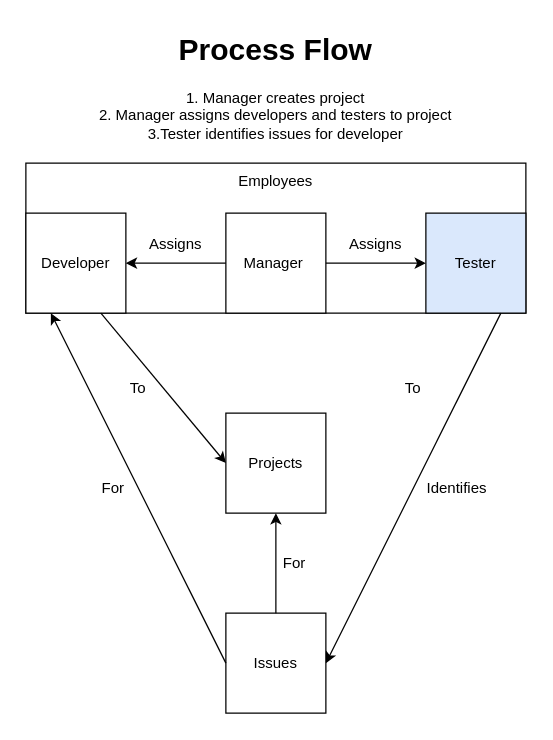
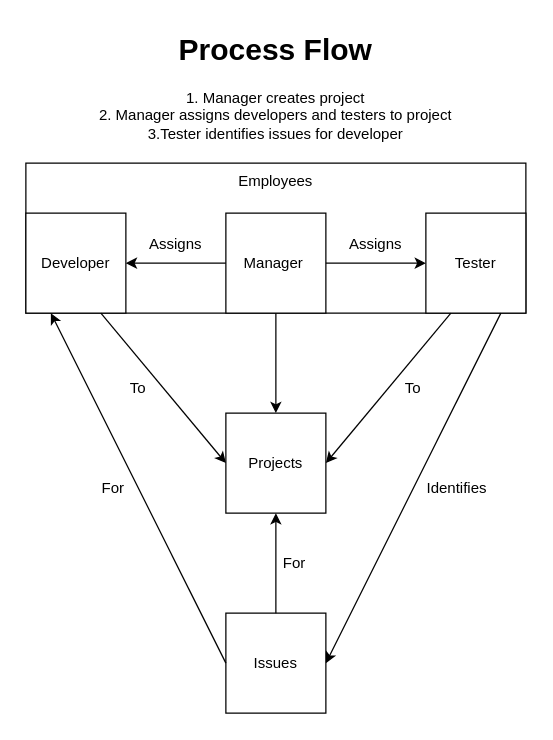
  <mxCell id="0" />
  <mxCell id="1" parent="0" />
  <mxCell id="2" value="Projects" style="rounded=0;whiteSpace=wrap;html=1;" vertex="1" parent="1"><mxGeometry x="180" y="330" width="80" height="80" as="geometry" /></mxCell>
  <mxCell id="3" value="" style="rounded=0;whiteSpace=wrap;html=1;" vertex="1" parent="1"><mxGeometry x="20" y="130" width="400" height="120" as="geometry" /></mxCell>
  <mxCell id="4" value="Employees" style="text;html=1;strokeColor=none;fillColor=none;align=center;verticalAlign=middle;whiteSpace=wrap;rounded=0;" vertex="1" parent="1"><mxGeometry x="20" y="130" width="400" height="30" as="geometry" /></mxCell>
  <mxCell id="5" value="Manager&amp;nbsp;" style="rounded=0;whiteSpace=wrap;html=1;fontStyle=0" vertex="1" parent="1"><mxGeometry x="180" y="170" width="80" height="80" as="geometry" /></mxCell>
  <mxCell id="6" value="Developer" style="rounded=0;whiteSpace=wrap;html=1;" vertex="1" parent="1"><mxGeometry x="20" y="170" width="80" height="80" as="geometry" /></mxCell>
- <mxCell id="7" value="Tester" style="rounded=0;whiteSpace=wrap;html=1;fillColor=#dae8fc;" vertex="1" parent="1"><mxGeometry x="340" y="170" width="80" height="80" as="geometry" /></mxCell>
+ <mxCell id="7" value="Tester" style="rounded=0;whiteSpace=wrap;html=1;" vertex="1" parent="1"><mxGeometry x="340" y="170" width="80" height="80" as="geometry" /></mxCell>
+ <mxCell id="8" value="" style="endArrow=classic;html=1;rounded=0;exitX=0.5;exitY=1;exitDx=0;exitDy=0;entryX=0.5;entryY=0;entryDx=0;entryDy=0;" edge="1" parent="1" source="5" target="2"><mxGeometry width="50" height="50" relative="1" as="geometry"><mxPoint x="130" y="350" as="sourcePoint" /><mxPoint x="180" y="300" as="targetPoint" /></mxGeometry></mxCell>
  <mxCell id="9" value="" style="endArrow=classic;html=1;rounded=0;entryX=0;entryY=0.5;entryDx=0;entryDy=0;" edge="1" parent="1" target="7"><mxGeometry width="50" height="50" relative="1" as="geometry"><mxPoint x="260" y="210" as="sourcePoint" /><mxPoint x="370" y="260" as="targetPoint" /></mxGeometry></mxCell>
  <mxCell id="10" value="" style="endArrow=classic;html=1;rounded=0;entryX=1;entryY=0.5;entryDx=0;entryDy=0;exitX=0;exitY=0.5;exitDx=0;exitDy=0;" edge="1" parent="1" source="5" target="6"><mxGeometry width="50" height="50" relative="1" as="geometry"><mxPoint x="270" y="220" as="sourcePoint" /><mxPoint x="350" y="220" as="targetPoint" /></mxGeometry></mxCell>
  <mxCell id="11" value="Assigns" style="text;html=1;strokeColor=none;fillColor=none;align=center;verticalAlign=middle;whiteSpace=wrap;rounded=0;" vertex="1" parent="1"><mxGeometry x="100" y="180" width="80" height="30" as="geometry" /></mxCell>
  <mxCell id="12" value="Assigns" style="text;html=1;strokeColor=none;fillColor=none;align=center;verticalAlign=middle;whiteSpace=wrap;rounded=0;" vertex="1" parent="1"><mxGeometry x="260" y="180" width="80" height="30" as="geometry" /></mxCell>
  <mxCell id="13" value="" style="endArrow=classic;html=1;rounded=0;exitX=0.75;exitY=1;exitDx=0;exitDy=0;entryX=0;entryY=0.5;entryDx=0;entryDy=0;" edge="1" parent="1" source="6" target="2"><mxGeometry width="50" height="50" relative="1" as="geometry"><mxPoint x="390" y="410" as="sourcePoint" /><mxPoint x="440" y="360" as="targetPoint" /></mxGeometry></mxCell>
+ <mxCell id="14" value="" style="endArrow=classic;html=1;rounded=0;exitX=0.25;exitY=1;exitDx=0;exitDy=0;entryX=1;entryY=0.5;entryDx=0;entryDy=0;" edge="1" parent="1" source="7" target="2"><mxGeometry width="50" height="50" relative="1" as="geometry"><mxPoint x="360" y="250" as="sourcePoint" /><mxPoint x="460" y="350" as="targetPoint" /></mxGeometry></mxCell>
  <mxCell id="15" value="To" style="text;html=1;strokeColor=none;fillColor=none;align=center;verticalAlign=middle;whiteSpace=wrap;rounded=0;" vertex="1" parent="1"><mxGeometry x="310" y="290" width="40" height="40" as="geometry" /></mxCell>
  <mxCell id="16" value="To" style="text;html=1;strokeColor=none;fillColor=none;align=center;verticalAlign=middle;whiteSpace=wrap;rounded=0;" vertex="1" parent="1"><mxGeometry x="90" y="290" width="40" height="40" as="geometry" /></mxCell>
  <mxCell id="17" value="Issues" style="rounded=0;whiteSpace=wrap;html=1;" vertex="1" parent="1"><mxGeometry x="180" y="490" width="80" height="80" as="geometry" /></mxCell>
  <mxCell id="18" value="" style="endArrow=classic;html=1;rounded=0;exitX=0.75;exitY=1;exitDx=0;exitDy=0;entryX=1;entryY=0.5;entryDx=0;entryDy=0;" edge="1" parent="1" source="7" target="17"><mxGeometry width="50" height="50" relative="1" as="geometry"><mxPoint x="390" y="410" as="sourcePoint" /><mxPoint x="440" y="360" as="targetPoint" /></mxGeometry></mxCell>
  <mxCell id="19" value="Identifies" style="text;html=1;strokeColor=none;fillColor=none;align=center;verticalAlign=middle;whiteSpace=wrap;rounded=0;" vertex="1" parent="1"><mxGeometry x="325" y="370" width="80" height="40" as="geometry" /></mxCell>
  <mxCell id="20" value="" style="endArrow=classic;html=1;rounded=0;exitX=0;exitY=0.5;exitDx=0;exitDy=0;entryX=0.25;entryY=1;entryDx=0;entryDy=0;" edge="1" parent="1" source="17" target="6"><mxGeometry width="50" height="50" relative="1" as="geometry"><mxPoint x="390" y="410" as="sourcePoint" /><mxPoint x="440" y="360" as="targetPoint" /></mxGeometry></mxCell>
  <mxCell id="21" value="For" style="text;html=1;strokeColor=none;fillColor=none;align=center;verticalAlign=middle;whiteSpace=wrap;rounded=0;" vertex="1" parent="1"><mxGeometry x="50" y="370" width="80" height="40" as="geometry" /></mxCell>
  <mxCell id="22" value="" style="endArrow=classic;html=1;rounded=0;entryX=0.5;entryY=1;entryDx=0;entryDy=0;" edge="1" parent="1" target="2"><mxGeometry width="50" height="50" relative="1" as="geometry"><mxPoint x="220" y="490" as="sourcePoint" /><mxPoint x="270" y="440" as="targetPoint" /></mxGeometry></mxCell>
  <mxCell id="23" value="For" style="text;html=1;strokeColor=none;fillColor=none;align=center;verticalAlign=middle;whiteSpace=wrap;rounded=0;" vertex="1" parent="1"><mxGeometry x="220" y="410" width="30" height="80" as="geometry" /></mxCell>
  <mxCell id="24" value="&lt;h1&gt;Process Flow&lt;/h1&gt;&lt;div&gt;1. Manager creates project&lt;/div&gt;&lt;div&gt;2. Manager assigns developers and testers to project&lt;/div&gt;&lt;div&gt;3.Tester identifies issues for developer&lt;/div&gt;" style="text;html=1;strokeColor=none;fillColor=none;spacing=5;spacingTop=-20;whiteSpace=wrap;overflow=hidden;rounded=0;align=center;" vertex="1" parent="1"><mxGeometry x="20" y="20" width="400" height="100" as="geometry" /></mxCell>
